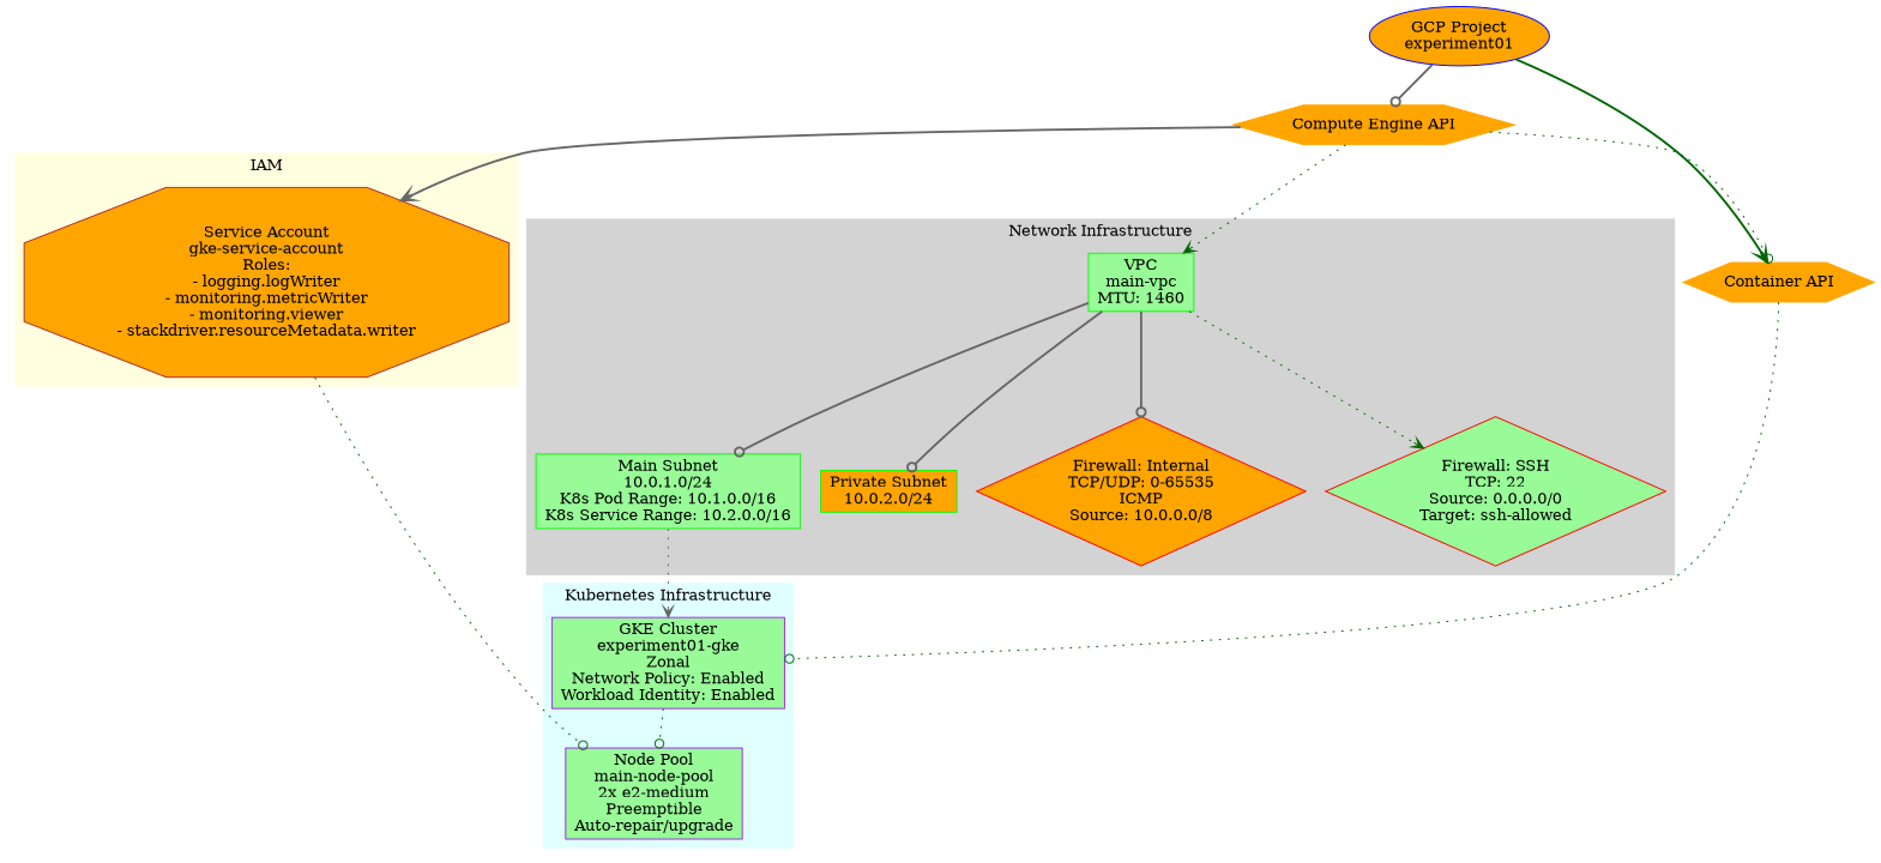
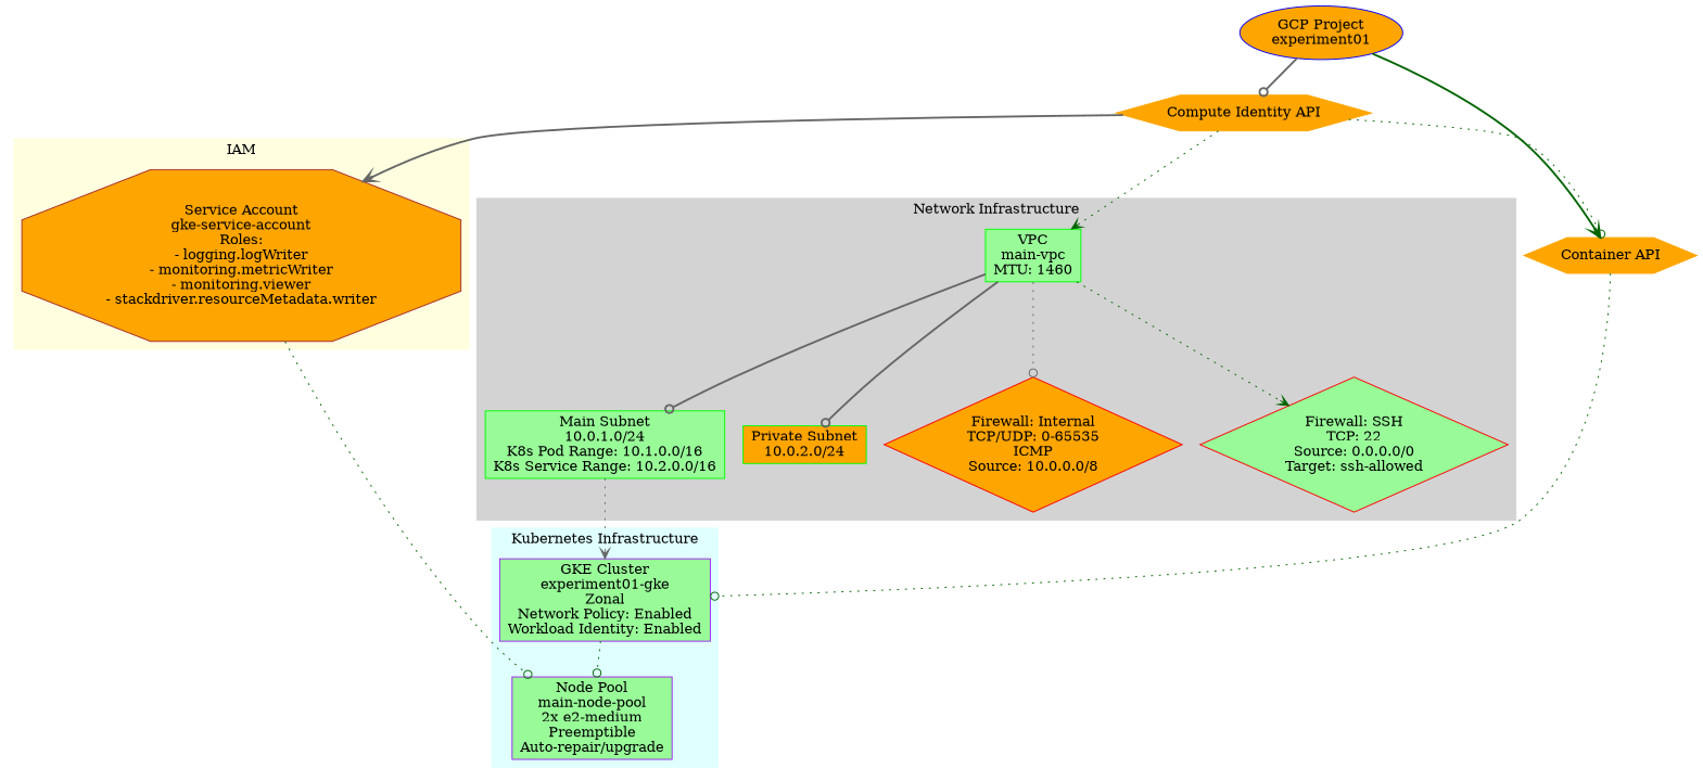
  digraph {
    rankdir=TB
    node [color=green fillcolor=orange shape=box style=filled]
    edge [arrowhead=odot color=darkgreen style=dotted]
    n1 [fillcolor=palegreen label="VPC\nmain-vpc\nMTU: 1460"]
    n2 [fillcolor=palegreen label="Main Subnet\n10.0.1.0/24\nK8s Pod Range: 10.1.0.0/16\nK8s Service Range: 10.2.0.0/16"]
    n3 [label="Private Subnet\n10.0.2.0/24"]
    n4 [color=red label="Firewall: Internal\nTCP/UDP: 0-65535\nICMP\nSource: 10.0.0.0/8" shape=diamond]
    n5 [color=red fillcolor=palegreen label="Firewall: SSH\nTCP: 22\nSource: 0.0.0.0/0\nTarget: ssh-allowed" shape=diamond]
    n6 [color=purple fillcolor=palegreen label="GKE Cluster\nexperiment01-gke\nZonal\nNetwork Policy: Enabled\nWorkload Identity: Enabled"]
    n7 [color=purple fillcolor=palegreen label="Node Pool\nmain-node-pool\n2x e2-medium\nPreemptible\nAuto-repair/upgrade"]
    n8 [color=brown label="Service Account\ngke-service-account\nRoles:\n- logging.logWriter\n- monitoring.metricWriter\n- monitoring.viewer\n- stackdriver.resourceMetadata.writer" shape=octagon]
    n9 [color=blue label="GCP Project\nexperiment01" shape=ellipse]
-   n10 [color=orange label="Compute Engine API" shape=hexagon]
+   n10 [color=orange label="Compute Identity API" shape=hexagon]
    n11 [color=orange label="Container API" shape=hexagon]
    subgraph cluster_1 {
      color=lightgrey
      label="Network Infrastructure"
      style=filled
      n1
      n2
      n3
      n4
      n5
    }
    subgraph cluster_2 {
      color=lightcyan
      label="Kubernetes Infrastructure"
      style=filled
      n6
      n7
    }
    subgraph cluster_3 {
      color=lightyellow
      label=IAM
      style=filled
      n8
    }
    n1 -> n2 [color=gray40 style=bold]
    n1 -> n3 [color=gray40 style=bold]
-   n1 -> n4 [color=gray40 style=bold]
+   n1 -> n4 [color=gray40]
    n1 -> n5 [arrowhead=vee]
    n2 -> n6 [arrowhead=vee color=gray40]
    n6 -> n7
    n8 -> n7
    n9 -> n10 [color=gray40 style=bold]
    n9 -> n11 [arrowhead=vee style=bold]
    n10 -> n1 [arrowhead=vee]
    n10 -> n8 [arrowhead=vee color=gray40 style=bold]
    n10 -> n11
    n11 -> n6
  }
